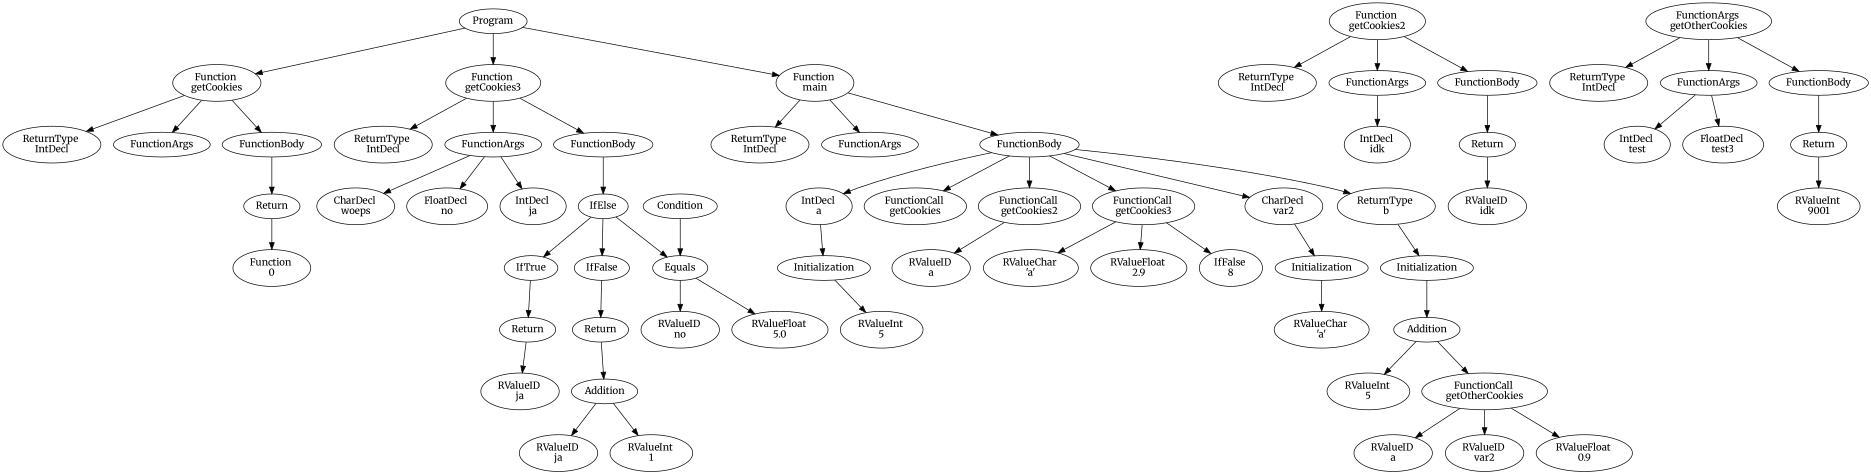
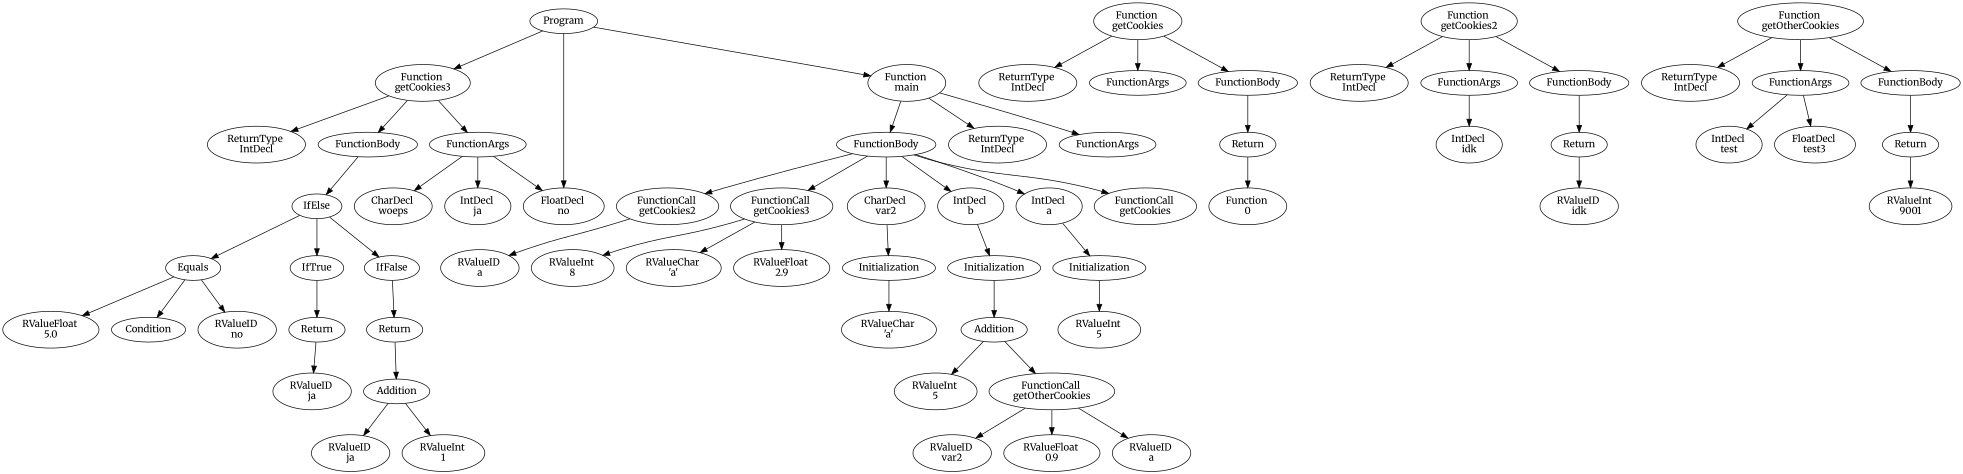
  digraph {
    fontname=Merriweather
    node [fontname=Merriweather]
    edge [fontname=Merriweather]
    n1 [label=Program]
    n2 [label="Function \ngetCookies"]
    n3 [label="Function \ngetCookies3"]
    n4 [label="Function \nmain"]
    n5 [label="ReturnType \nIntDecl"]
    n6 [label=FunctionArgs]
    n7 [label=FunctionBody]
    n8 [label="Function \ngetCookies2"]
    n9 [label="ReturnType \nIntDecl"]
    n10 [label=FunctionArgs]
    n11 [label=FunctionBody]
    n12 [label="ReturnType \nIntDecl"]
    n13 [label=FunctionArgs]
    n14 [label=FunctionBody]
-   n15 [label="FunctionArgs \ngetOtherCookies"]
+   n15 [label="Function \ngetOtherCookies"]
    n16 [label="ReturnType \nIntDecl"]
    n17 [label=FunctionArgs]
    n18 [label=FunctionBody]
    n19 [label="ReturnType \nIntDecl"]
    n20 [label=FunctionArgs]
    n21 [label=FunctionBody]
    n22 [label=Return]
    n23 [label="Function \n0"]
    n24 [label="IntDecl \nidk"]
    n25 [label=Return]
    n26 [label="RValueID \nidk"]
    n27 [label="CharDecl \nwoeps"]
    n28 [label="FloatDecl \nno"]
    n29 [label="IntDecl \nja"]
    n30 [label=IfElse]
    n31 [label=IfTrue]
    n32 [label=IfFalse]
    n33 [label=Equals]
    n34 [label=Condition]
    n35 [label=Return]
    n36 [label=Return]
    n37 [label="RValueID \nno"]
    n38 [label="RValueFloat \n5.0"]
    n39 [label="RValueID \nja"]
    n40 [label=Addition]
    n41 [label="RValueID \nja"]
    n42 [label="RValueInt \n1"]
    n43 [label="IntDecl \ntest"]
    n44 [label="FloatDecl \ntest3"]
    n45 [label=Return]
    n46 [label="RValueInt \n9001"]
    n47 [label="IntDecl \na"]
    n48 [label="FunctionCall \ngetCookies"]
    n49 [label="FunctionCall \ngetCookies2"]
    n50 [label="FunctionCall \ngetCookies3"]
    n51 [label="CharDecl \nvar2"]
-   n52 [label="ReturnType \nb"]
+   n52 [label="IntDecl \nb"]
    n53 [label=Initialization]
    n54 [label="RValueID \na"]
    n55 [label="RValueChar \n'a'"]
    n56 [label="RValueFloat \n2.9"]
-   n57 [label="IfFalse \n8"]
+   n57 [label="RValueInt \n8"]
    n58 [label=Initialization]
    n59 [label=Initialization]
    n60 [label="RValueInt \n5"]
    n61 [label="RValueChar \n'a'"]
    n62 [label=Addition]
    n63 [label="RValueInt \n5"]
    n64 [label="FunctionCall \ngetOtherCookies"]
    n65 [label="RValueID \na"]
    n66 [label="RValueID \nvar2"]
    n67 [label="RValueFloat \n0.9"]
-   n1 -> n2
+   n1 -> n28
    n1 -> n3
    n1 -> n4
    n2 -> n5
    n2 -> n6
    n2 -> n7
    n3 -> n12
    n3 -> n13
    n3 -> n14
    n4 -> n19
    n4 -> n20
    n4 -> n21
    n7 -> n22
    n8 -> n9
    n8 -> n10
    n8 -> n11
    n10 -> n24
    n11 -> n25
    n13 -> n27
    n13 -> n28
    n13 -> n29
    n14 -> n30
    n15 -> n16
    n15 -> n17
    n15 -> n18
    n17 -> n43
    n17 -> n44
    n18 -> n45
    n21 -> n47
    n21 -> n48
    n21 -> n49
    n21 -> n50
    n21 -> n51
    n21 -> n52
    n22 -> n23
    n25 -> n26
    n30 -> n31
    n30 -> n32
    n30 -> n33
    n31 -> n35
    n32 -> n36
    n33 -> n37
    n33 -> n38
-   n34 -> n33
+   n33 -> n34
    n35 -> n39
    n36 -> n40
    n40 -> n41
    n40 -> n42
    n45 -> n46
    n47 -> n53
    n49 -> n54
    n50 -> n55
    n50 -> n56
    n50 -> n57
    n51 -> n58
    n52 -> n59
    n53 -> n60
    n58 -> n61
    n59 -> n62
    n62 -> n63
    n62 -> n64
    n64 -> n65
    n64 -> n66
    n64 -> n67
  }
